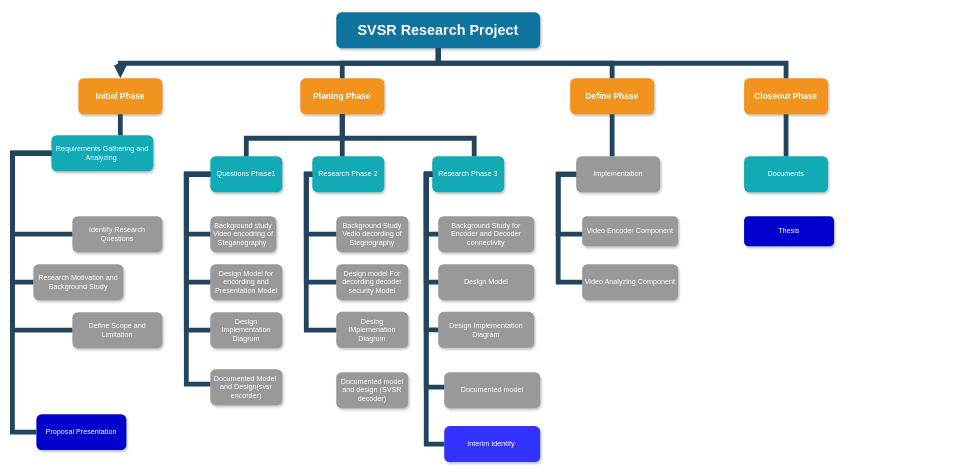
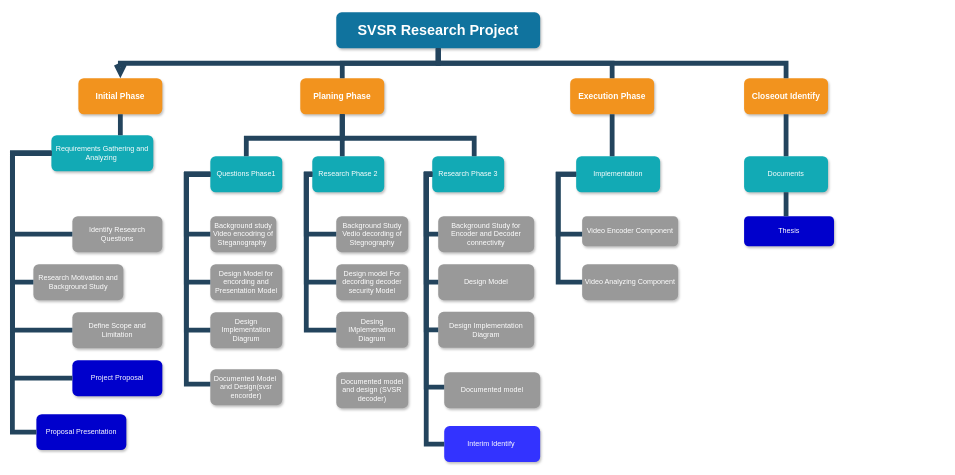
  <mxCell id="0" />
  <mxCell id="1" parent="0" />
  <mxCell id="2" value="SVSR Research Project" style="whiteSpace=wrap;rounded=1;shadow=1;fillColor=#10739E;strokeColor=none;fontColor=#FFFFFF;fontStyle=1;fontSize=24" parent="1" vertex="1"><mxGeometry x="560" y="20" width="340" height="60" as="geometry" /></mxCell>
  <mxCell id="3" value="Initial Phase" style="whiteSpace=wrap;rounded=1;fillColor=#F2931E;strokeColor=none;shadow=1;fontColor=#FFFFFF;fontStyle=1;fontSize=14" parent="1" vertex="1"><mxGeometry x="130" y="130" width="140" height="60" as="geometry" /></mxCell>
  <mxCell id="4" value="Planing Phase" style="whiteSpace=wrap;rounded=1;fillColor=#F2931E;strokeColor=none;shadow=1;fontColor=#FFFFFF;fontStyle=1;fontSize=14" parent="1" vertex="1"><mxGeometry x="500" y="130" width="140" height="60" as="geometry" /></mxCell>
- <mxCell id="5" value="Define Phase" style="whiteSpace=wrap;rounded=1;fillColor=#F2931E;strokeColor=none;shadow=1;fontColor=#FFFFFF;fontStyle=1;fontSize=14" parent="1" vertex="1"><mxGeometry x="950" y="130" width="140" height="60" as="geometry" /></mxCell>
- <mxCell id="6" value="Closeout Phase" style="whiteSpace=wrap;rounded=1;fillColor=#F2931E;strokeColor=none;shadow=1;fontColor=#FFFFFF;fontStyle=1;fontSize=14" parent="1" vertex="1"><mxGeometry x="1240" y="130" width="140" height="60" as="geometry" /></mxCell>
+ <mxCell id="5" value="Execution Phase" style="whiteSpace=wrap;rounded=1;fillColor=#F2931E;strokeColor=none;shadow=1;fontColor=#FFFFFF;fontStyle=1;fontSize=14" parent="1" vertex="1"><mxGeometry x="950" y="130" width="140" height="60" as="geometry" /></mxCell>
+ <mxCell id="6" value="Closeout Identify" style="whiteSpace=wrap;rounded=1;fillColor=#F2931E;strokeColor=none;shadow=1;fontColor=#FFFFFF;fontStyle=1;fontSize=14" parent="1" vertex="1"><mxGeometry x="1240" y="130" width="140" height="60" as="geometry" /></mxCell>
  <mxCell id="7" value="Requirements Gathering and Analyzing " style="whiteSpace=wrap;rounded=1;fillColor=#12AAB5;strokeColor=none;shadow=1;fontColor=#FFFFFF;" parent="1" vertex="1"><mxGeometry x="85" y="225" width="170" height="60" as="geometry" /></mxCell>
  <mxCell id="8" value="Identify Research Questions" style="whiteSpace=wrap;rounded=1;fillColor=#999999;strokeColor=none;shadow=1;fontColor=#FFFFFF;fontStyle=0" parent="1" vertex="1"><mxGeometry x="120" y="360" width="150" height="60" as="geometry" /></mxCell>
  <mxCell id="9" value="Research Motivation and Background Study" style="whiteSpace=wrap;rounded=1;fillColor=#999999;strokeColor=none;shadow=1;fontColor=#FFFFFF;fontStyle=0" parent="1" vertex="1"><mxGeometry x="55" y="440" width="150" height="60" as="geometry" /></mxCell>
  <mxCell id="10" value="Define Scope and Limitation" style="whiteSpace=wrap;rounded=1;fillColor=#999999;strokeColor=none;shadow=1;fontColor=#FFFFFF;fontStyle=0" parent="1" vertex="1"><mxGeometry x="120" y="520" width="150" height="60" as="geometry" /></mxCell>
+ <mxCell id="11" value="Project Proposal" style="whiteSpace=wrap;rounded=1;fillColor=#0000CC;strokeColor=none;shadow=1;fontColor=#FFFFFF;fontStyle=0" parent="1" vertex="1"><mxGeometry x="120" y="600" width="150" height="60" as="geometry" /></mxCell>
  <mxCell id="12" value="Proposal Presentation" style="whiteSpace=wrap;rounded=1;fillColor=#0000CC;strokeColor=none;shadow=1;fontColor=#FFFFFF;fontStyle=0;direction=south;" parent="1" vertex="1"><mxGeometry x="60" y="690" width="150" height="60" as="geometry" /></mxCell>
  <mxCell id="13" value="Questions Phase1" style="whiteSpace=wrap;rounded=1;fillColor=#12AAB5;strokeColor=none;shadow=1;fontColor=#FFFFFF;" parent="1" vertex="1"><mxGeometry x="350" y="260" width="120" height="60" as="geometry" /></mxCell>
  <mxCell id="14" value="Research Phase 2" style="whiteSpace=wrap;rounded=1;fillColor=#12AAB5;strokeColor=none;shadow=1;fontColor=#FFFFFF;" parent="1" vertex="1"><mxGeometry x="520" y="260" width="120" height="60" as="geometry" /></mxCell>
  <mxCell id="15" value="Background study Video encodring of Steganography " style="whiteSpace=wrap;rounded=1;fillColor=#999999;strokeColor=none;shadow=1;fontColor=#FFFFFF;fontStyle=0" parent="1" vertex="1"><mxGeometry x="350" y="360" width="110" height="60" as="geometry" /></mxCell>
  <mxCell id="16" value="Design Model for encording and Presentation Model" style="whiteSpace=wrap;rounded=1;fillColor=#999999;strokeColor=none;shadow=1;fontColor=#FFFFFF;fontStyle=0" parent="1" vertex="1"><mxGeometry x="350" y="440" width="120" height="60" as="geometry" /></mxCell>
  <mxCell id="17" value="Design Implementation Diagrum" style="whiteSpace=wrap;rounded=1;fillColor=#999999;strokeColor=none;shadow=1;fontColor=#FFFFFF;fontStyle=0" parent="1" vertex="1"><mxGeometry x="350" y="520" width="120" height="60" as="geometry" /></mxCell>
  <mxCell id="18" value="Documented Model  and Design(svsr encorder)" style="whiteSpace=wrap;rounded=1;fillColor=#999999;strokeColor=none;shadow=1;fontColor=#FFFFFF;fontStyle=0" parent="1" vertex="1"><mxGeometry x="350" y="615" width="120" height="60" as="geometry" /></mxCell>
  <mxCell id="19" value="Background Study Vedio decording of Stegnography" style="whiteSpace=wrap;rounded=1;fillColor=#999999;strokeColor=none;shadow=1;fontColor=#FFFFFF;fontStyle=0" parent="1" vertex="1"><mxGeometry x="560" y="360" width="120" height="60" as="geometry" /></mxCell>
  <mxCell id="20" value="Design model For decording decoder security Model" style="whiteSpace=wrap;rounded=1;fillColor=#999999;strokeColor=none;shadow=1;fontColor=#FFFFFF;fontStyle=0" parent="1" vertex="1"><mxGeometry x="560" y="440" width="120" height="60" as="geometry" /></mxCell>
  <mxCell id="21" value="Desing IMplemenation Diagrum" style="whiteSpace=wrap;rounded=1;fillColor=#999999;strokeColor=none;shadow=1;fontColor=#FFFFFF;fontStyle=0" parent="1" vertex="1"><mxGeometry x="560" y="519.5" width="120" height="60" as="geometry" /></mxCell>
  <mxCell id="22" value="Documented model and design (SVSR decoder)" style="whiteSpace=wrap;rounded=1;fillColor=#999999;strokeColor=none;shadow=1;fontColor=#FFFFFF;fontStyle=0" parent="1" vertex="1"><mxGeometry x="560" y="620" width="120" height="60" as="geometry" /></mxCell>
  <mxCell id="23" value="" style="edgeStyle=elbowEdgeStyle;elbow=vertical;rounded=0;fontColor=#000000;endArrow=none;endFill=0;strokeWidth=8;strokeColor=#23445D;" parent="1" source="3" target="7" edge="1"><mxGeometry width="100" height="100" relative="1" as="geometry"><mxPoint x="-10" y="250" as="sourcePoint" /><mxPoint x="90" y="150" as="targetPoint" /><Array as="points"><mxPoint x="200" y="250" /></Array></mxGeometry></mxCell>
  <mxCell id="24" value="" style="edgeStyle=elbowEdgeStyle;elbow=horizontal;rounded=0;fontColor=#000000;endArrow=none;endFill=0;strokeWidth=8;strokeColor=#23445D;" parent="1" source="7" target="8" edge="1"><mxGeometry width="100" height="100" relative="1" as="geometry"><mxPoint x="-20" y="440" as="sourcePoint" /><mxPoint x="80" y="340" as="targetPoint" /><Array as="points"><mxPoint x="20" y="340" /></Array></mxGeometry></mxCell>
  <mxCell id="25" value="" style="edgeStyle=elbowEdgeStyle;elbow=horizontal;rounded=0;fontColor=#000000;endArrow=none;endFill=0;strokeWidth=8;strokeColor=#23445D;" parent="1" source="7" target="9" edge="1"><mxGeometry width="100" height="100" relative="1" as="geometry"><mxPoint x="50" y="300" as="sourcePoint" /><mxPoint x="50" y="400" as="targetPoint" /><Array as="points"><mxPoint x="20" y="360" /></Array></mxGeometry></mxCell>
  <mxCell id="26" value="" style="edgeStyle=elbowEdgeStyle;elbow=horizontal;rounded=0;fontColor=#000000;endArrow=none;endFill=0;strokeWidth=8;strokeColor=#23445D;" parent="1" source="7" target="12" edge="1"><mxGeometry width="100" height="100" relative="1" as="geometry"><mxPoint x="50" y="300" as="sourcePoint" /><mxPoint x="50" y="400" as="targetPoint" /><Array as="points"><mxPoint x="20" y="500" /></Array></mxGeometry></mxCell>
+ <mxCell id="27" value="" style="edgeStyle=elbowEdgeStyle;elbow=horizontal;rounded=0;fontColor=#000000;endArrow=none;endFill=0;strokeWidth=8;strokeColor=#23445D;" parent="1" source="7" target="11" edge="1"><mxGeometry width="100" height="100" relative="1" as="geometry"><mxPoint x="70" y="320" as="sourcePoint" /><mxPoint x="70" y="420" as="targetPoint" /><Array as="points"><mxPoint x="20" y="370" /></Array></mxGeometry></mxCell>
  <mxCell id="28" value="" style="edgeStyle=elbowEdgeStyle;elbow=horizontal;rounded=0;fontColor=#000000;endArrow=none;endFill=0;strokeWidth=8;strokeColor=#23445D;" parent="1" source="7" target="10" edge="1"><mxGeometry width="100" height="100" relative="1" as="geometry"><mxPoint x="80" y="330" as="sourcePoint" /><mxPoint x="80" y="430" as="targetPoint" /><Array as="points"><mxPoint x="20" y="390" /></Array></mxGeometry></mxCell>
  <mxCell id="29" value="" style="edgeStyle=elbowEdgeStyle;elbow=vertical;rounded=0;fontColor=#000000;endArrow=none;endFill=0;strokeWidth=8;strokeColor=#23445D;entryX=0.5;entryY=0;entryDx=0;entryDy=0;" parent="1" source="4" target="13" edge="1"><mxGeometry width="100" height="100" relative="1" as="geometry"><mxPoint x="210" y="200" as="sourcePoint" /><mxPoint x="370" y="260" as="targetPoint" /><Array as="points"><mxPoint x="450" y="230" /><mxPoint x="440" y="180" /><mxPoint x="380" y="240" /><mxPoint x="410" y="230" /><mxPoint x="390" y="250" /><mxPoint x="570" y="230" /><mxPoint x="570" y="220" /><mxPoint x="550" y="220" /><mxPoint x="550" y="230" /><mxPoint x="570" y="220" /><mxPoint x="550" y="220" /></Array></mxGeometry></mxCell>
  <mxCell id="30" value="" style="edgeStyle=elbowEdgeStyle;elbow=vertical;rounded=0;fontColor=#000000;endArrow=none;endFill=0;strokeWidth=8;strokeColor=#23445D;" parent="1" source="4" edge="1"><mxGeometry width="100" height="100" relative="1" as="geometry"><mxPoint x="210" y="200" as="sourcePoint" /><mxPoint x="570" y="260" as="targetPoint" /><Array as="points"><mxPoint x="570" y="230" /><mxPoint x="590" y="230" /></Array></mxGeometry></mxCell>
  <mxCell id="31" value="" style="edgeStyle=elbowEdgeStyle;elbow=horizontal;rounded=0;fontColor=#000000;endArrow=none;endFill=0;strokeWidth=8;strokeColor=#23445D;" parent="1" source="13" edge="1"><mxGeometry width="100" height="100" relative="1" as="geometry"><mxPoint x="390" y="290" as="sourcePoint" /><mxPoint x="350" y="390" as="targetPoint" /><Array as="points"><mxPoint x="310" y="360" /><mxPoint x="340" y="380" /><mxPoint x="390" y="340" /></Array></mxGeometry></mxCell>
  <mxCell id="32" value="" style="edgeStyle=elbowEdgeStyle;elbow=horizontal;rounded=0;fontColor=#000000;endArrow=none;endFill=0;strokeWidth=8;strokeColor=#23445D;" parent="1" source="13" edge="1"><mxGeometry width="100" height="100" relative="1" as="geometry"><mxPoint x="400" y="290" as="sourcePoint" /><mxPoint x="350" y="470" as="targetPoint" /><Array as="points"><mxPoint x="310" y="360" /><mxPoint x="340" y="380" /></Array></mxGeometry></mxCell>
  <mxCell id="33" value="" style="edgeStyle=elbowEdgeStyle;elbow=horizontal;rounded=0;fontColor=#000000;endArrow=none;endFill=0;strokeWidth=8;strokeColor=#23445D;" parent="1" source="13" edge="1"><mxGeometry width="100" height="100" relative="1" as="geometry"><mxPoint x="400" y="290" as="sourcePoint" /><mxPoint x="350" y="640" as="targetPoint" /><Array as="points"><mxPoint x="310" y="350" /><mxPoint x="340" y="340" /><mxPoint x="390" y="510" /></Array></mxGeometry></mxCell>
  <mxCell id="34" value="" style="edgeStyle=elbowEdgeStyle;elbow=horizontal;rounded=0;fontColor=#000000;endArrow=none;endFill=0;strokeWidth=8;strokeColor=#23445D;" parent="1" source="13" edge="1"><mxGeometry width="100" height="100" relative="1" as="geometry"><mxPoint x="400" y="290" as="sourcePoint" /><mxPoint x="350" y="550" as="targetPoint" /><Array as="points"><mxPoint x="310" y="380" /><mxPoint x="340" y="290" /><mxPoint x="390" y="430" /></Array></mxGeometry></mxCell>
  <mxCell id="35" value="" style="edgeStyle=elbowEdgeStyle;elbow=horizontal;rounded=0;fontColor=#000000;endArrow=none;endFill=0;strokeWidth=8;strokeColor=#23445D;" parent="1" source="14" edge="1"><mxGeometry width="100" height="100" relative="1" as="geometry"><mxPoint x="580" y="290" as="sourcePoint" /><mxPoint x="560" y="390" as="targetPoint" /><Array as="points"><mxPoint x="510" y="380" /><mxPoint x="510" y="360" /><mxPoint x="590" y="340" /></Array></mxGeometry></mxCell>
  <mxCell id="36" value="" style="edgeStyle=elbowEdgeStyle;elbow=horizontal;rounded=0;fontColor=#000000;endArrow=none;endFill=0;strokeWidth=8;strokeColor=#23445D;" parent="1" source="14" edge="1"><mxGeometry width="100" height="100" relative="1" as="geometry"><mxPoint x="590" y="290" as="sourcePoint" /><mxPoint x="560" y="470" as="targetPoint" /><Array as="points"><mxPoint x="510" y="380" /><mxPoint x="570" y="390" /><mxPoint x="590" y="380" /></Array></mxGeometry></mxCell>
  <mxCell id="37" value="" style="edgeStyle=elbowEdgeStyle;elbow=horizontal;rounded=0;fontColor=#000000;endArrow=none;endFill=0;strokeWidth=8;strokeColor=#23445D;exitX=0;exitY=0.5;exitDx=0;exitDy=0;" parent="1" source="14" edge="1"><mxGeometry width="100" height="100" relative="1" as="geometry"><mxPoint x="590" y="340" as="sourcePoint" /><mxPoint x="560" y="550" as="targetPoint" /><Array as="points"><mxPoint x="510" y="360" /><mxPoint x="550" y="360" /><mxPoint x="590" y="430" /></Array></mxGeometry></mxCell>
  <mxCell id="38" value="Research Phase 3" style="whiteSpace=wrap;rounded=1;fillColor=#12AAB5;strokeColor=none;shadow=1;fontColor=#FFFFFF;" parent="1" vertex="1"><mxGeometry x="720" y="260" width="120" height="60" as="geometry" /></mxCell>
- <mxCell id="39" value="Implementation" style="whiteSpace=wrap;rounded=1;fillColor=#999999;strokeColor=none;shadow=1;fontColor=#FFFFFF;" parent="1" vertex="1"><mxGeometry x="960" y="260" width="140" height="60" as="geometry" /></mxCell>
+ <mxCell id="39" value="Implementation" style="whiteSpace=wrap;rounded=1;fillColor=#12AAB5;strokeColor=none;shadow=1;fontColor=#FFFFFF;" parent="1" vertex="1"><mxGeometry x="960" y="260" width="140" height="60" as="geometry" /></mxCell>
  <mxCell id="40" value="Background Study for Encoder and Decoder connectivity" style="whiteSpace=wrap;rounded=1;fillColor=#999999;strokeColor=none;shadow=1;fontColor=#FFFFFF;fontStyle=0" parent="1" vertex="1"><mxGeometry x="730" y="360" width="160" height="60" as="geometry" /></mxCell>
  <mxCell id="41" value="Design Model" style="whiteSpace=wrap;rounded=1;fillColor=#999999;strokeColor=none;shadow=1;fontColor=#FFFFFF;fontStyle=0" parent="1" vertex="1"><mxGeometry x="730" y="440" width="160" height="60" as="geometry" /></mxCell>
  <mxCell id="42" value="Design Implementation Diagram" style="whiteSpace=wrap;rounded=1;fillColor=#999999;strokeColor=none;shadow=1;fontColor=#FFFFFF;fontStyle=0" parent="1" vertex="1"><mxGeometry x="730" y="519.5" width="160" height="60" as="geometry" /></mxCell>
  <mxCell id="43" value="Documented model" style="whiteSpace=wrap;rounded=1;fillColor=#999999;strokeColor=none;shadow=1;fontColor=#FFFFFF;fontStyle=0" parent="1" vertex="1"><mxGeometry x="740" y="620" width="160" height="60" as="geometry" /></mxCell>
  <mxCell id="44" value="Interim Identify " style="whiteSpace=wrap;rounded=1;fillColor=#3333FF;strokeColor=none;shadow=1;fontColor=#FFFFFF;fontStyle=0" parent="1" vertex="1"><mxGeometry x="740" y="710" width="160" height="60" as="geometry" /></mxCell>
  <mxCell id="45" value="Video Encoder Component" style="whiteSpace=wrap;rounded=1;fillColor=#999999;strokeColor=none;shadow=1;fontColor=#FFFFFF;fontStyle=0" parent="1" vertex="1"><mxGeometry x="970" y="360" width="160" height="50" as="geometry" /></mxCell>
  <mxCell id="46" value="Video Analyzing Component" style="whiteSpace=wrap;rounded=1;fillColor=#999999;strokeColor=none;shadow=1;fontColor=#FFFFFF;fontStyle=0" parent="1" vertex="1"><mxGeometry x="970" y="440" width="160" height="60" as="geometry" /></mxCell>
  <mxCell id="47" value="" style="edgeStyle=elbowEdgeStyle;elbow=horizontal;rounded=0;fontColor=#000000;endArrow=none;endFill=0;strokeWidth=8;strokeColor=#23445D;" parent="1" source="38" target="40" edge="1"><mxGeometry width="100" height="100" relative="1" as="geometry"><mxPoint x="760" y="290" as="sourcePoint" /><mxPoint x="770" y="390" as="targetPoint" /><Array as="points"><mxPoint x="710" y="390" /><mxPoint x="760" y="340" /></Array></mxGeometry></mxCell>
  <mxCell id="48" value="" style="edgeStyle=elbowEdgeStyle;elbow=horizontal;rounded=0;fontColor=#000000;endArrow=none;endFill=0;strokeWidth=8;strokeColor=#23445D;entryX=0;entryY=0.5;entryDx=0;entryDy=0;" parent="1" source="38" target="42" edge="1"><mxGeometry width="100" height="100" relative="1" as="geometry"><mxPoint x="770" y="290" as="sourcePoint" /><mxPoint x="770" y="470" as="targetPoint" /><Array as="points"><mxPoint x="710" y="370" /><mxPoint x="760" y="380" /></Array></mxGeometry></mxCell>
  <mxCell id="49" value="" style="edgeStyle=elbowEdgeStyle;elbow=horizontal;rounded=0;fontColor=#000000;endArrow=none;endFill=0;strokeWidth=8;strokeColor=#23445D;" parent="1" source="38" edge="1"><mxGeometry width="100" height="100" relative="1" as="geometry"><mxPoint x="770" y="290" as="sourcePoint" /><mxPoint x="740" y="740" as="targetPoint" /><Array as="points"><mxPoint x="710" y="360" /><mxPoint x="760" y="290" /><mxPoint x="760" y="290" /><mxPoint x="760" y="510" /></Array></mxGeometry></mxCell>
  <mxCell id="50" value="" style="edgeStyle=elbowEdgeStyle;elbow=horizontal;rounded=0;fontColor=#000000;endArrow=none;endFill=0;strokeWidth=8;strokeColor=#23445D;" parent="1" source="39" edge="1"><mxGeometry width="100" height="100" relative="1" as="geometry"><mxPoint x="950" y="290" as="sourcePoint" /><mxPoint x="970" y="390" as="targetPoint" /><Array as="points"><mxPoint x="930" y="390" /><mxPoint x="930" y="380" /><mxPoint x="960" y="340" /></Array></mxGeometry></mxCell>
  <mxCell id="51" value="" style="edgeStyle=elbowEdgeStyle;elbow=horizontal;rounded=0;fontColor=#000000;endArrow=none;endFill=0;strokeWidth=8;strokeColor=#23445D;entryX=0;entryY=0.5;entryDx=0;entryDy=0;" parent="1" source="39" target="46" edge="1"><mxGeometry width="100" height="100" relative="1" as="geometry"><mxPoint x="960" y="290" as="sourcePoint" /><mxPoint x="970" y="470" as="targetPoint" /><Array as="points"><mxPoint x="930" y="370" /><mxPoint x="960" y="380" /></Array></mxGeometry></mxCell>
  <mxCell id="52" value="" style="edgeStyle=elbowEdgeStyle;elbow=vertical;rounded=0;fontColor=#000000;endArrow=none;endFill=0;strokeWidth=8;strokeColor=#23445D;" parent="1" source="5" target="39" edge="1"><mxGeometry width="100" height="100" relative="1" as="geometry"><mxPoint x="1000" y="240" as="sourcePoint" /><mxPoint x="1100" y="140" as="targetPoint" /><Array as="points"><mxPoint x="1020" y="225" /></Array></mxGeometry></mxCell>
  <mxCell id="53" value="" style="edgeStyle=elbowEdgeStyle;elbow=vertical;rounded=0;fontColor=#000000;endArrow=open;endFill=0;strokeWidth=8;strokeColor=#23445D;" parent="1" source="2" target="3" edge="1"><mxGeometry width="100" height="100" relative="1" as="geometry"><mxPoint x="510" y="100" as="sourcePoint" /><mxPoint x="610" y="0" as="targetPoint" /></mxGeometry></mxCell>
  <mxCell id="54" value="" style="edgeStyle=elbowEdgeStyle;elbow=vertical;rounded=0;fontColor=#000000;endArrow=none;endFill=0;strokeWidth=8;strokeColor=#23445D;" parent="1" source="2" target="4" edge="1"><mxGeometry width="100" height="100" relative="1" as="geometry"><mxPoint x="520" y="110" as="sourcePoint" /><mxPoint x="620" y="10" as="targetPoint" /></mxGeometry></mxCell>
  <mxCell id="55" value="" style="edgeStyle=elbowEdgeStyle;elbow=vertical;rounded=0;fontColor=#000000;endArrow=none;endFill=0;strokeWidth=8;strokeColor=#23445D;" parent="1" source="2" target="5" edge="1"><mxGeometry width="100" height="100" relative="1" as="geometry"><mxPoint x="530" y="120" as="sourcePoint" /><mxPoint x="630" y="20" as="targetPoint" /></mxGeometry></mxCell>
  <mxCell id="56" value="" style="edgeStyle=elbowEdgeStyle;elbow=vertical;rounded=0;fontColor=#000000;endArrow=none;endFill=0;strokeWidth=8;strokeColor=#23445D;" parent="1" source="2" target="6" edge="1"><mxGeometry width="100" height="100" relative="1" as="geometry"><mxPoint x="540" y="130" as="sourcePoint" /><mxPoint x="640" y="30" as="targetPoint" /></mxGeometry></mxCell>
  <mxCell id="57" value="" style="edgeStyle=elbowEdgeStyle;elbow=vertical;rounded=0;fontColor=#000000;endArrow=none;endFill=0;strokeWidth=8;strokeColor=#23445D;" edge="1" parent="1"><mxGeometry width="100" height="100" relative="1" as="geometry"><mxPoint x="570" y="190" as="sourcePoint" /><mxPoint x="790" y="260" as="targetPoint" /><Array as="points"><mxPoint x="530" y="230" /><mxPoint x="570" y="230" /><mxPoint x="590" y="230" /></Array></mxGeometry></mxCell>
  <mxCell id="58" value="" style="edgeStyle=elbowEdgeStyle;elbow=horizontal;rounded=0;fontColor=#000000;endArrow=none;endFill=0;strokeWidth=8;strokeColor=#23445D;entryX=0;entryY=0.5;entryDx=0;entryDy=0;" edge="1" parent="1" target="41"><mxGeometry width="100" height="100" relative="1" as="geometry"><mxPoint x="720" y="290" as="sourcePoint" /><mxPoint x="720" y="470" as="targetPoint" /><Array as="points"><mxPoint x="710" y="370" /><mxPoint x="760" y="310" /><mxPoint x="780" y="290" /><mxPoint x="770" y="290" /><mxPoint x="760" y="390" /><mxPoint x="760" y="420" /><mxPoint x="770" y="390" /></Array></mxGeometry></mxCell>
  <mxCell id="59" value="" style="edgeStyle=elbowEdgeStyle;elbow=horizontal;rounded=0;fontColor=#000000;endArrow=none;endFill=0;strokeWidth=8;strokeColor=#23445D;" edge="1" parent="1"><mxGeometry width="100" height="100" relative="1" as="geometry"><mxPoint x="720" y="290" as="sourcePoint" /><mxPoint x="740" y="645" as="targetPoint" /><Array as="points"><mxPoint x="710" y="400" /><mxPoint x="860" y="340" /><mxPoint x="760" y="470" /></Array></mxGeometry></mxCell>
  <mxCell id="60" value="Documents" style="whiteSpace=wrap;rounded=1;fillColor=#12AAB5;strokeColor=none;shadow=1;fontColor=#FFFFFF;" vertex="1" parent="1"><mxGeometry x="1240" y="260" width="140" height="60" as="geometry" /></mxCell>
  <mxCell id="61" value="" style="edgeStyle=elbowEdgeStyle;elbow=vertical;rounded=0;fontColor=#000000;endArrow=none;endFill=0;strokeWidth=8;strokeColor=#23445D;" edge="1" parent="1"><mxGeometry width="100" height="100" relative="1" as="geometry"><mxPoint x="1310" y="190" as="sourcePoint" /><mxPoint x="1310" y="260" as="targetPoint" /><Array as="points"><mxPoint x="1570" y="225" /></Array></mxGeometry></mxCell>
  <mxCell id="62" value="Thesis" style="whiteSpace=wrap;rounded=1;fillColor=#0000CC;strokeColor=none;shadow=1;fontColor=#FFFFFF;fontStyle=0" vertex="1" parent="1"><mxGeometry x="1240" y="360" width="150" height="50" as="geometry" /></mxCell>
+ <mxCell id="63" value="" style="edgeStyle=elbowEdgeStyle;elbow=vertical;rounded=0;fontColor=#000000;endArrow=none;endFill=0;strokeWidth=8;strokeColor=#23445D;entryX=0.5;entryY=1;entryDx=0;entryDy=0;" edge="1" parent="1" source="62" target="60"><mxGeometry width="100" height="100" relative="1" as="geometry"><mxPoint x="1030" y="370" as="sourcePoint" /><mxPoint x="1310" y="330" as="targetPoint" /><Array as="points"><mxPoint x="1310" y="370" /></Array></mxGeometry></mxCell>
